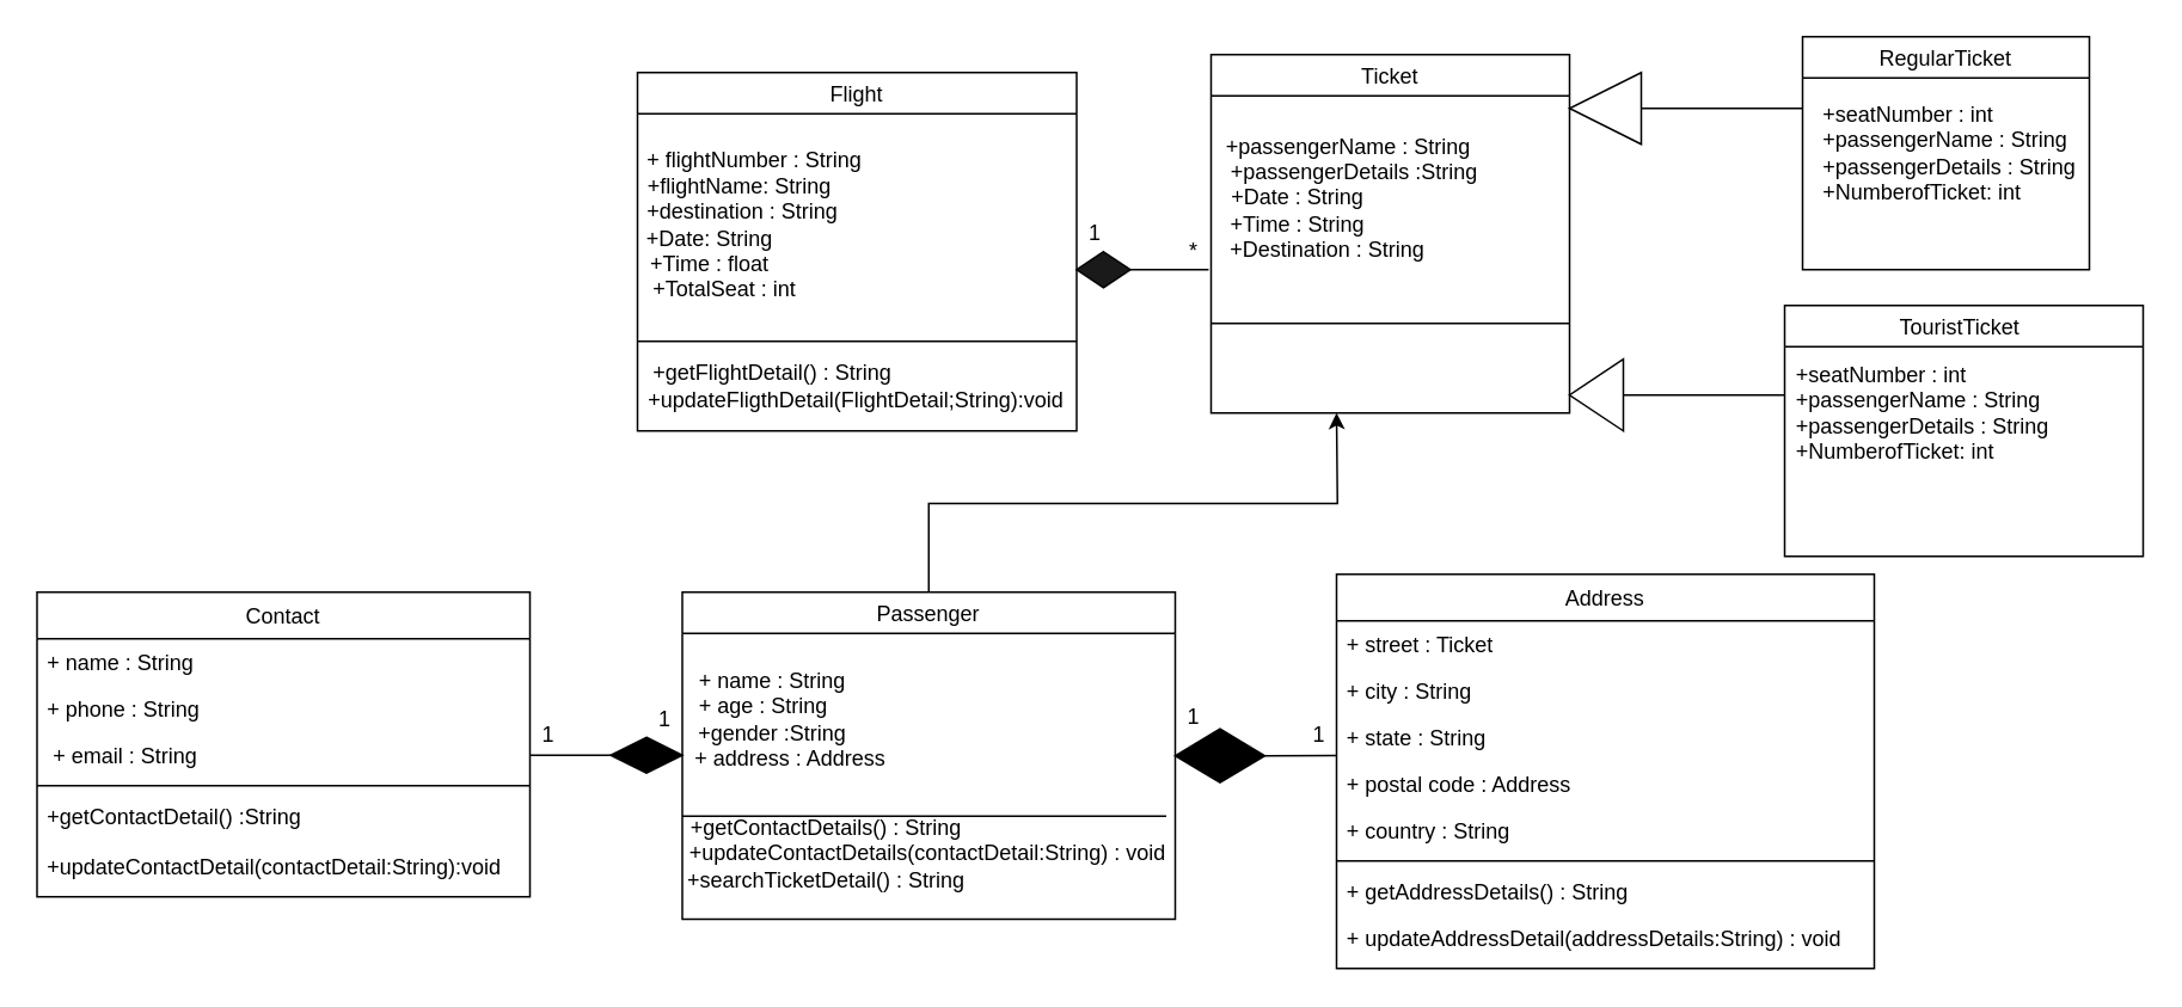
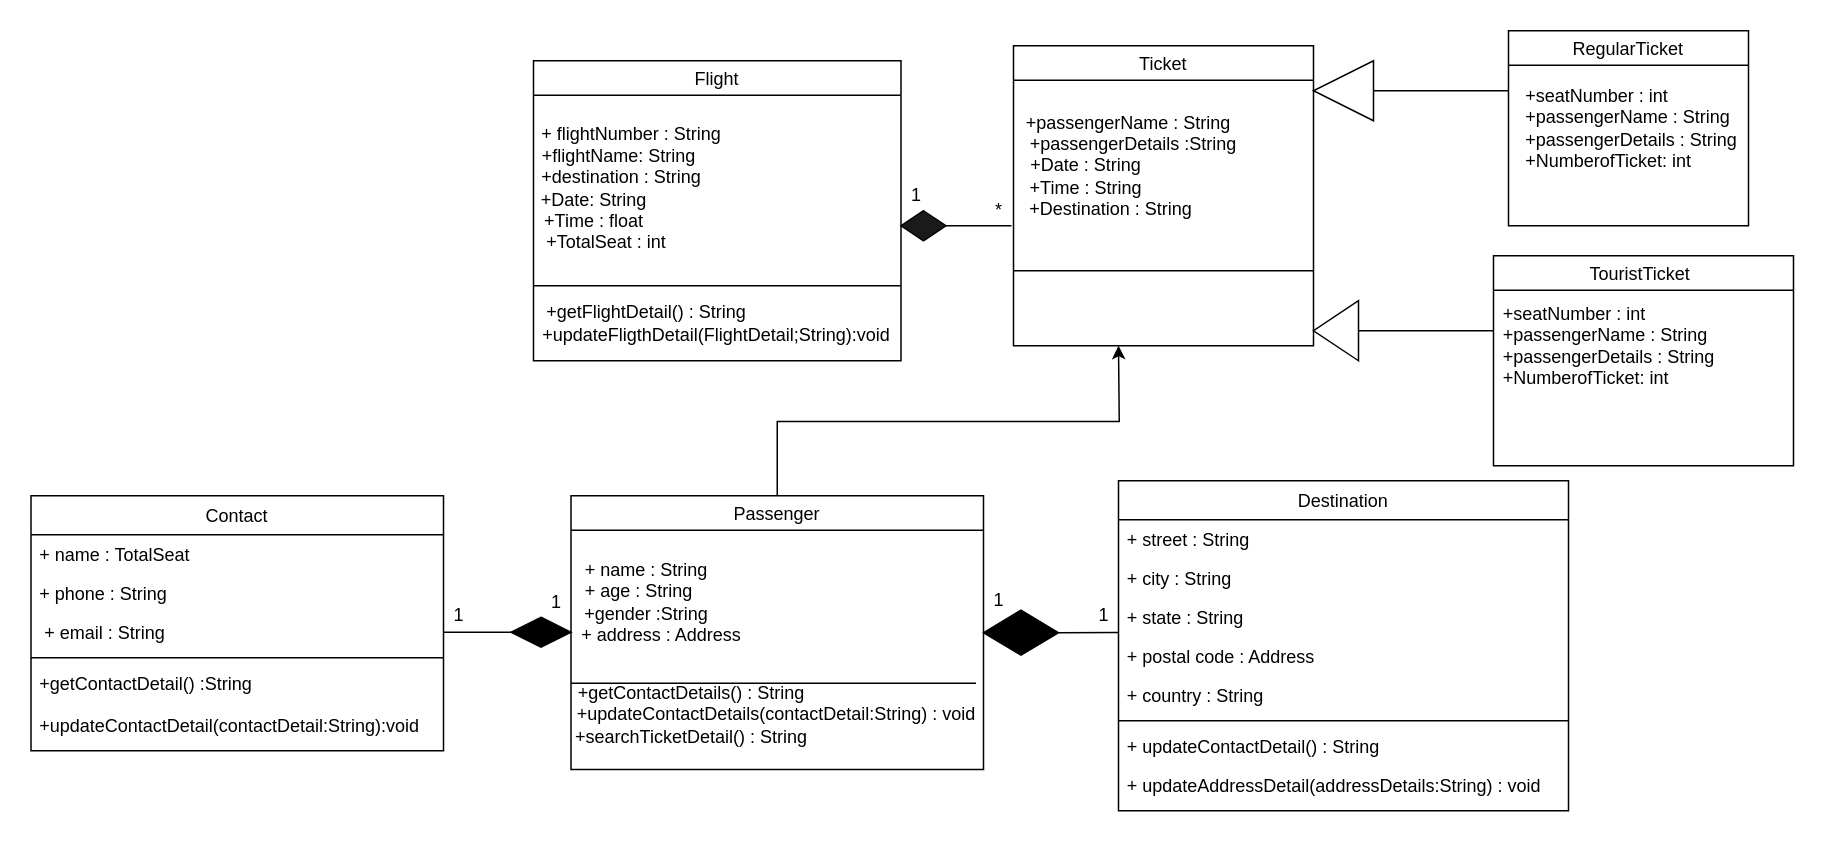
  <mxCell id="0" />
  <mxCell id="1" parent="0" />
  <mxCell id="2" value="Contact" style="swimlane;fontStyle=0;align=center;verticalAlign=top;childLayout=stackLayout;horizontal=1;startSize=26;horizontalStack=0;resizeParent=1;resizeLast=0;collapsible=1;marginBottom=0;rounded=0;shadow=0;strokeWidth=1;" parent="1" vertex="1"><mxGeometry x="20" y="330" width="275" height="170" as="geometry"><mxRectangle x="230" y="140" width="160" height="26" as="alternateBounds" /></mxGeometry></mxCell>
- <mxCell id="3" value="+ name : String" style="text;align=left;verticalAlign=top;spacingLeft=4;spacingRight=4;overflow=hidden;rotatable=0;points=[[0,0.5],[1,0.5]];portConstraint=eastwest;" parent="2" vertex="1"><mxGeometry y="26" width="275" height="26" as="geometry" /></mxCell>
+ <mxCell id="3" value="+ name : TotalSeat" style="text;align=left;verticalAlign=top;spacingLeft=4;spacingRight=4;overflow=hidden;rotatable=0;points=[[0,0.5],[1,0.5]];portConstraint=eastwest;" parent="2" vertex="1"><mxGeometry y="26" width="275" height="26" as="geometry" /></mxCell>
  <mxCell id="4" value="+ phone : String" style="text;align=left;verticalAlign=top;spacingLeft=4;spacingRight=4;overflow=hidden;rotatable=0;points=[[0,0.5],[1,0.5]];portConstraint=eastwest;rounded=0;shadow=0;html=0;" parent="2" vertex="1"><mxGeometry y="52" width="275" height="26" as="geometry" /></mxCell>
  <mxCell id="5" value=" + email : String" style="text;align=left;verticalAlign=top;spacingLeft=4;spacingRight=4;overflow=hidden;rotatable=0;points=[[0,0.5],[1,0.5]];portConstraint=eastwest;rounded=0;shadow=0;html=0;" parent="2" vertex="1"><mxGeometry y="78" width="275" height="26" as="geometry" /></mxCell>
  <mxCell id="6" value="" style="line;html=1;strokeWidth=1;align=left;verticalAlign=middle;spacingTop=-1;spacingLeft=3;spacingRight=3;rotatable=0;labelPosition=right;points=[];portConstraint=eastwest;" parent="2" vertex="1"><mxGeometry y="104" width="275" height="8" as="geometry" /></mxCell>
  <mxCell id="7" value="+getContactDetail() :String&#10;&#10;+updateContactDetail(contactDetail:String):void" style="text;align=left;verticalAlign=top;spacingLeft=4;spacingRight=4;overflow=hidden;rotatable=0;points=[[0,0.5],[1,0.5]];portConstraint=eastwest;" parent="2" vertex="1"><mxGeometry y="112" width="275" height="58" as="geometry" /></mxCell>
- <mxCell id="8" value="Address" style="swimlane;fontStyle=0;align=center;verticalAlign=top;childLayout=stackLayout;horizontal=1;startSize=26;horizontalStack=0;resizeParent=1;resizeLast=0;collapsible=1;marginBottom=0;rounded=0;shadow=0;strokeWidth=1;" parent="1" vertex="1"><mxGeometry x="745" y="320" width="300" height="220" as="geometry"><mxRectangle x="550" y="140" width="160" height="26" as="alternateBounds" /></mxGeometry></mxCell>
- <mxCell id="9" value="+ street : Ticket" style="text;align=left;verticalAlign=top;spacingLeft=4;spacingRight=4;overflow=hidden;rotatable=0;points=[[0,0.5],[1,0.5]];portConstraint=eastwest;" parent="8" vertex="1"><mxGeometry y="26" width="300" height="26" as="geometry" /></mxCell>
+ <mxCell id="8" value="Destination" style="swimlane;fontStyle=0;align=center;verticalAlign=top;childLayout=stackLayout;horizontal=1;startSize=26;horizontalStack=0;resizeParent=1;resizeLast=0;collapsible=1;marginBottom=0;rounded=0;shadow=0;strokeWidth=1;" parent="1" vertex="1"><mxGeometry x="745" y="320" width="300" height="220" as="geometry"><mxRectangle x="550" y="140" width="160" height="26" as="alternateBounds" /></mxGeometry></mxCell>
+ <mxCell id="9" value="+ street : String" style="text;align=left;verticalAlign=top;spacingLeft=4;spacingRight=4;overflow=hidden;rotatable=0;points=[[0,0.5],[1,0.5]];portConstraint=eastwest;" parent="8" vertex="1"><mxGeometry y="26" width="300" height="26" as="geometry" /></mxCell>
  <mxCell id="10" value="+ city : String" style="text;align=left;verticalAlign=top;spacingLeft=4;spacingRight=4;overflow=hidden;rotatable=0;points=[[0,0.5],[1,0.5]];portConstraint=eastwest;rounded=0;shadow=0;html=0;" parent="8" vertex="1"><mxGeometry y="52" width="300" height="26" as="geometry" /></mxCell>
  <mxCell id="11" value="+ state : String" style="text;align=left;verticalAlign=top;spacingLeft=4;spacingRight=4;overflow=hidden;rotatable=0;points=[[0,0.5],[1,0.5]];portConstraint=eastwest;rounded=0;shadow=0;html=0;" parent="8" vertex="1"><mxGeometry y="78" width="300" height="26" as="geometry" /></mxCell>
  <mxCell id="12" value="+ postal code : Address" style="text;align=left;verticalAlign=top;spacingLeft=4;spacingRight=4;overflow=hidden;rotatable=0;points=[[0,0.5],[1,0.5]];portConstraint=eastwest;rounded=0;shadow=0;html=0;" parent="8" vertex="1"><mxGeometry y="104" width="300" height="26" as="geometry" /></mxCell>
  <mxCell id="13" value="+ country : String" style="text;align=left;verticalAlign=top;spacingLeft=4;spacingRight=4;overflow=hidden;rotatable=0;points=[[0,0.5],[1,0.5]];portConstraint=eastwest;rounded=0;shadow=0;html=0;" parent="8" vertex="1"><mxGeometry y="130" width="300" height="26" as="geometry" /></mxCell>
  <mxCell id="14" value="" style="line;html=1;strokeWidth=1;align=left;verticalAlign=middle;spacingTop=-1;spacingLeft=3;spacingRight=3;rotatable=0;labelPosition=right;points=[];portConstraint=eastwest;" parent="8" vertex="1"><mxGeometry y="156" width="300" height="8" as="geometry" /></mxCell>
- <mxCell id="15" value="+ getAddressDetails() : String" style="text;align=left;verticalAlign=top;spacingLeft=4;spacingRight=4;overflow=hidden;rotatable=0;points=[[0,0.5],[1,0.5]];portConstraint=eastwest;" parent="8" vertex="1"><mxGeometry y="164" width="300" height="26" as="geometry" /></mxCell>
+ <mxCell id="15" value="+ updateContactDetail() : String" style="text;align=left;verticalAlign=top;spacingLeft=4;spacingRight=4;overflow=hidden;rotatable=0;points=[[0,0.5],[1,0.5]];portConstraint=eastwest;" parent="8" vertex="1"><mxGeometry y="164" width="300" height="26" as="geometry" /></mxCell>
  <mxCell id="16" value="+ updateAddressDetail(addressDetails:String) : void" style="text;align=left;verticalAlign=top;spacingLeft=4;spacingRight=4;overflow=hidden;rotatable=0;points=[[0,0.5],[1,0.5]];portConstraint=eastwest;" parent="8" vertex="1"><mxGeometry y="190" width="300" height="26" as="geometry" /></mxCell>
  <mxCell id="17" style="edgeStyle=orthogonalEdgeStyle;rounded=0;orthogonalLoop=1;jettySize=auto;html=1;exitX=0.5;exitY=0;exitDx=0;exitDy=0;" edge="1" parent="1" source="18"><mxGeometry relative="1" as="geometry"><mxPoint x="745" y="230" as="targetPoint" /></mxGeometry></mxCell>
  <mxCell id="18" value="Passenger" style="swimlane;fontStyle=0" vertex="1" parent="1"><mxGeometry x="380" y="330" width="275" height="182.5" as="geometry" /></mxCell>
  <mxCell id="19" value="+ name : String&lt;br&gt;+ age : String&amp;nbsp; &amp;nbsp;&lt;br&gt;+gender :String&lt;br&gt;&amp;nbsp; &amp;nbsp; &amp;nbsp; + address : Address" style="text;html=1;align=center;verticalAlign=middle;resizable=0;points=[];autosize=1;strokeColor=none;fillColor=none;" vertex="1" parent="18"><mxGeometry x="-20" y="41" width="140" height="60" as="geometry" /></mxCell>
  <mxCell id="20" value="+getContactDetails() : String&lt;br&gt;&amp;nbsp; &amp;nbsp; &amp;nbsp; &amp;nbsp; &amp;nbsp; &amp;nbsp; &amp;nbsp; &amp;nbsp; &amp;nbsp; &amp;nbsp; &amp;nbsp; &amp;nbsp; &amp;nbsp; &amp;nbsp; &amp;nbsp; &amp;nbsp; &amp;nbsp; +updateContactDetails(contactDetail:String) : void&lt;br&gt;+searchTicketDetail() : String" style="text;html=1;align=center;verticalAlign=middle;resizable=0;points=[];autosize=1;strokeColor=none;fillColor=none;" vertex="1" parent="18"><mxGeometry x="-115" y="121" width="390" height="50" as="geometry" /></mxCell>
  <mxCell id="21" value="" style="endArrow=none;html=1;rounded=0;" edge="1" parent="18"><mxGeometry width="50" height="50" relative="1" as="geometry"><mxPoint y="125" as="sourcePoint" /><mxPoint x="270" y="125" as="targetPoint" /><Array as="points"><mxPoint x="120" y="125" /></Array></mxGeometry></mxCell>
  <mxCell id="22" value="" style="rhombus;whiteSpace=wrap;html=1;fillColor=#000000;" vertex="1" parent="18"><mxGeometry x="-40" y="81" width="40" height="20" as="geometry" /></mxCell>
  <mxCell id="23" value="1" style="text;html=1;align=center;verticalAlign=middle;resizable=0;points=[];autosize=1;strokeColor=none;fillColor=none;" vertex="1" parent="18"><mxGeometry x="-20" y="61" width="20" height="20" as="geometry" /></mxCell>
  <mxCell id="24" value="" style="endArrow=none;html=1;rounded=0;entryX=0;entryY=0.5;entryDx=0;entryDy=0;exitX=1;exitY=0.5;exitDx=0;exitDy=0;" edge="1" parent="1" source="5" target="22"><mxGeometry width="50" height="50" relative="1" as="geometry"><mxPoint x="295" y="379" as="sourcePoint" /><mxPoint x="385" y="330" as="targetPoint" /></mxGeometry></mxCell>
  <mxCell id="25" value="" style="rhombus;whiteSpace=wrap;html=1;fillColor=#000000;" vertex="1" parent="1"><mxGeometry x="655" y="406.25" width="50" height="30" as="geometry" /></mxCell>
  <mxCell id="26" value="1" style="text;html=1;align=center;verticalAlign=middle;resizable=0;points=[];autosize=1;strokeColor=none;fillColor=none;" vertex="1" parent="1"><mxGeometry x="725" y="400" width="20" height="20" as="geometry" /></mxCell>
  <mxCell id="27" value="1" style="text;html=1;align=center;verticalAlign=middle;resizable=0;points=[];autosize=1;strokeColor=none;fillColor=none;" vertex="1" parent="1"><mxGeometry x="655" y="390" width="20" height="20" as="geometry" /></mxCell>
  <mxCell id="28" value="1" style="text;html=1;align=center;verticalAlign=middle;resizable=0;points=[];autosize=1;strokeColor=none;fillColor=none;" vertex="1" parent="1"><mxGeometry x="295" y="400" width="20" height="20" as="geometry" /></mxCell>
  <mxCell id="29" value="Flight" style="swimlane;fillColor=#FFFFFF;fontStyle=0" vertex="1" parent="1"><mxGeometry x="355" y="40" width="245" height="200" as="geometry" /></mxCell>
  <mxCell id="30" value="&amp;nbsp; &amp;nbsp;+ flightNumber : String&amp;nbsp; &amp;nbsp;&lt;br&gt;+flightName: String&amp;nbsp; &amp;nbsp; &amp;nbsp;&lt;br&gt;+destination : String&amp;nbsp; &amp;nbsp;&amp;nbsp;&lt;br&gt;+Date: String&amp;nbsp; &amp;nbsp; &amp;nbsp; &amp;nbsp; &amp;nbsp; &amp;nbsp; &amp;nbsp; &amp;nbsp;&lt;br&gt;+Time : float&amp;nbsp; &amp;nbsp; &amp;nbsp; &amp;nbsp; &amp;nbsp; &amp;nbsp; &amp;nbsp; &amp;nbsp;&lt;br&gt;+TotalSeat : int&amp;nbsp; &amp;nbsp; &amp;nbsp; &amp;nbsp; &amp;nbsp;&amp;nbsp;" style="text;html=1;align=center;verticalAlign=middle;resizable=0;points=[];autosize=1;strokeColor=none;fillColor=none;" vertex="1" parent="29"><mxGeometry x="-15" y="40" width="160" height="90" as="geometry" /></mxCell>
  <mxCell id="31" value="+getFlightDetail() : String&lt;br&gt;&amp;nbsp; &amp;nbsp; &amp;nbsp; &amp;nbsp; &amp;nbsp; &amp;nbsp; &amp;nbsp; &amp;nbsp; &amp;nbsp; &amp;nbsp; &amp;nbsp; &amp;nbsp; &amp;nbsp; &amp;nbsp; +updateFligthDetail(FlightDetail;String):void" style="text;html=1;align=center;verticalAlign=middle;resizable=0;points=[];autosize=1;strokeColor=none;fillColor=none;" vertex="1" parent="29"><mxGeometry x="-95" y="160" width="340" height="30" as="geometry" /></mxCell>
  <mxCell id="32" value="" style="endArrow=none;html=1;rounded=0;exitX=0;exitY=0.75;exitDx=0;exitDy=0;entryX=1;entryY=0.75;entryDx=0;entryDy=0;" edge="1" parent="1" source="29" target="29"><mxGeometry width="50" height="50" relative="1" as="geometry"><mxPoint x="495" y="170" as="sourcePoint" /><mxPoint x="615" y="190" as="targetPoint" /></mxGeometry></mxCell>
  <mxCell id="33" value="" style="endArrow=none;html=1;rounded=0;exitX=1;exitY=0.5;exitDx=0;exitDy=0;entryX=0;entryY=0.894;entryDx=0;entryDy=0;entryPerimeter=0;" edge="1" parent="1" source="25" target="11"><mxGeometry width="50" height="50" relative="1" as="geometry"><mxPoint x="665" y="360" as="sourcePoint" /><mxPoint x="715" y="310" as="targetPoint" /></mxGeometry></mxCell>
  <mxCell id="34" value="Ticket" style="swimlane;fillColor=#FFFFFF;fontStyle=0" vertex="1" parent="1"><mxGeometry x="675" y="30" width="200" height="200" as="geometry" /></mxCell>
  <mxCell id="35" value="&amp;nbsp; &amp;nbsp; &amp;nbsp; &amp;nbsp; &amp;nbsp; &amp;nbsp; &amp;nbsp; &amp;nbsp; &amp;nbsp; &amp;nbsp; &amp;nbsp; &amp;nbsp;+passengerName : String&lt;br&gt;&amp;nbsp; &amp;nbsp; &amp;nbsp; &amp;nbsp; &amp;nbsp; &amp;nbsp; &amp;nbsp; &amp;nbsp; &amp;nbsp; &amp;nbsp; &amp;nbsp; &amp;nbsp; &amp;nbsp;+passengerDetails :String&lt;br&gt;&amp;nbsp; &amp;nbsp; &amp;nbsp; +Date : String&lt;br&gt;&amp;nbsp; &amp;nbsp; &amp;nbsp; +Time : String&lt;br&gt;&amp;nbsp; &amp;nbsp; &amp;nbsp; &amp;nbsp; &amp;nbsp; &amp;nbsp; &amp;nbsp; &amp;nbsp; &amp;nbsp;+Destination : String&amp;nbsp;" style="text;html=1;align=center;verticalAlign=middle;resizable=0;points=[];autosize=1;strokeColor=none;fillColor=none;" vertex="1" parent="34"><mxGeometry x="-82" y="40" width="240" height="80" as="geometry" /></mxCell>
  <mxCell id="36" value="" style="endArrow=none;html=1;rounded=0;exitX=1;exitY=0.5;exitDx=0;exitDy=0;entryX=0.336;entryY=1;entryDx=0;entryDy=0;entryPerimeter=0;startArrow=none;" edge="1" parent="34" source="37" target="35"><mxGeometry width="50" height="50" relative="1" as="geometry"><mxPoint x="-42" y="150" as="sourcePoint" /><mxPoint x="8" y="100" as="targetPoint" /></mxGeometry></mxCell>
  <mxCell id="37" value="" style="rhombus;whiteSpace=wrap;html=1;fillColor=#1A1A1A;" vertex="1" parent="34"><mxGeometry x="-75" y="110" width="30" height="20" as="geometry" /></mxCell>
  <mxCell id="38" value="1" style="text;html=1;align=center;verticalAlign=middle;resizable=0;points=[];autosize=1;strokeColor=none;fillColor=none;" vertex="1" parent="34"><mxGeometry x="-75" y="90" width="20" height="20" as="geometry" /></mxCell>
  <mxCell id="39" value="*" style="text;html=1;align=center;verticalAlign=middle;resizable=0;points=[];autosize=1;strokeColor=none;fillColor=none;" vertex="1" parent="34"><mxGeometry x="-20" y="100" width="20" height="20" as="geometry" /></mxCell>
  <mxCell id="40" value="" style="endArrow=none;html=1;rounded=0;exitX=0;exitY=0.75;exitDx=0;exitDy=0;entryX=1;entryY=0.75;entryDx=0;entryDy=0;" edge="1" parent="1" source="34" target="34"><mxGeometry width="50" height="50" relative="1" as="geometry"><mxPoint x="665" y="230" as="sourcePoint" /><mxPoint x="715" y="180" as="targetPoint" /></mxGeometry></mxCell>
  <mxCell id="41" value="RegularTicket" style="swimlane;fillColor=#FFFFFF;fontStyle=0" vertex="1" parent="1"><mxGeometry x="1005" y="20" width="160" height="130" as="geometry" /></mxCell>
  <mxCell id="42" value="&lt;div style=&quot;text-align: justify&quot;&gt;&lt;span&gt;&amp;nbsp; &amp;nbsp;+seatNumber : int&amp;nbsp; &amp;nbsp; &amp;nbsp; &amp;nbsp; &amp;nbsp; &amp;nbsp; &amp;nbsp;&lt;/span&gt;&lt;/div&gt;&lt;div style=&quot;text-align: justify&quot;&gt;&lt;span&gt;&amp;nbsp; &amp;nbsp;+passengerName : String&lt;/span&gt;&lt;/div&gt;&lt;div style=&quot;text-align: justify&quot;&gt;&lt;span&gt;&amp;nbsp; &amp;nbsp;+passengerDetails : String&amp;nbsp;&amp;nbsp;&lt;/span&gt;&lt;/div&gt;&lt;div style=&quot;text-align: justify&quot;&gt;&lt;span&gt;&amp;nbsp; &amp;nbsp;+NumberofTicket: int&amp;nbsp; &amp;nbsp; &amp;nbsp;&amp;nbsp;&lt;/span&gt;&lt;/div&gt;" style="text;html=1;align=center;verticalAlign=middle;resizable=0;points=[];autosize=1;strokeColor=none;fillColor=none;" vertex="1" parent="41"><mxGeometry x="-5" y="35" width="170" height="60" as="geometry" /></mxCell>
  <mxCell id="43" value="TouristTicket                    " style="swimlane;fillColor=#FFFFFF;align=right;fontStyle=0" vertex="1" parent="1"><mxGeometry x="995" y="170" width="200" height="140" as="geometry" /></mxCell>
  <mxCell id="44" value="&lt;div style=&quot;text-align: justify&quot;&gt;&amp;nbsp; &amp;nbsp;+seatNumber : int&amp;nbsp; &amp;nbsp; &amp;nbsp; &amp;nbsp; &amp;nbsp; &amp;nbsp; &amp;nbsp;&lt;/div&gt;&lt;div style=&quot;text-align: justify&quot;&gt;&amp;nbsp; &amp;nbsp;+passengerName : String&lt;/div&gt;&lt;div style=&quot;text-align: justify&quot;&gt;&amp;nbsp; &amp;nbsp;+passengerDetails : String&amp;nbsp;&amp;nbsp;&lt;/div&gt;&lt;div style=&quot;text-align: justify&quot;&gt;&amp;nbsp; &amp;nbsp;+NumberofTicket: int&amp;nbsp; &amp;nbsp; &amp;nbsp;&amp;nbsp;&lt;/div&gt;" style="text;html=1;align=center;verticalAlign=middle;resizable=0;points=[];autosize=1;strokeColor=none;fillColor=none;" vertex="1" parent="43"><mxGeometry x="-10" y="30" width="170" height="60" as="geometry" /></mxCell>
  <mxCell id="45" value="" style="triangle;whiteSpace=wrap;html=1;fillColor=#FFFFFF;align=right;direction=west;" vertex="1" parent="1"><mxGeometry x="875" y="40" width="40" height="40" as="geometry" /></mxCell>
  <mxCell id="46" value="" style="endArrow=none;html=1;rounded=0;entryX=0.029;entryY=0.083;entryDx=0;entryDy=0;entryPerimeter=0;" edge="1" parent="1" target="42"><mxGeometry width="50" height="50" relative="1" as="geometry"><mxPoint x="915" y="60" as="sourcePoint" /><mxPoint x="965" y="10" as="targetPoint" /></mxGeometry></mxCell>
  <mxCell id="47" value="" style="triangle;whiteSpace=wrap;html=1;fillColor=#FFFFFF;align=right;direction=west;" vertex="1" parent="1"><mxGeometry x="875" y="200" width="30" height="40" as="geometry" /></mxCell>
  <mxCell id="48" value="" style="endArrow=none;html=1;rounded=0;" edge="1" parent="1"><mxGeometry width="50" height="50" relative="1" as="geometry"><mxPoint x="905" y="220" as="sourcePoint" /><mxPoint x="995" y="220" as="targetPoint" /></mxGeometry></mxCell>
